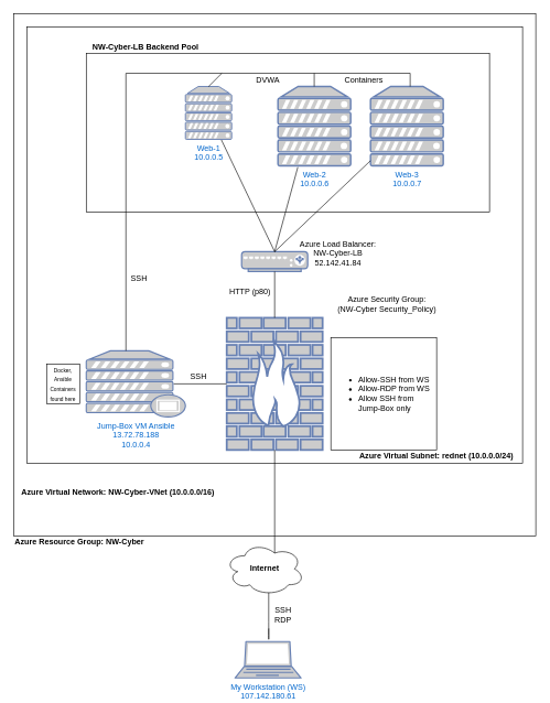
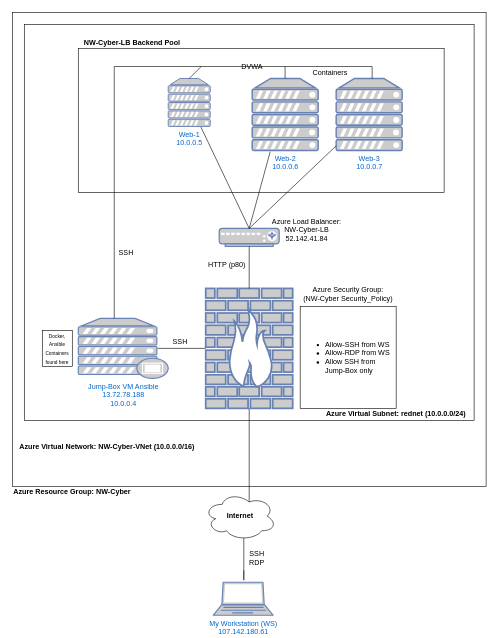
  <mxCell id="0" />
  <mxCell id="1" parent="0" />
  <mxCell id="2" value="&lt;b&gt;Internet&lt;/b&gt;" style="ellipse;shape=cloud;whiteSpace=wrap;html=1;" parent="1" vertex="1"><mxGeometry x="340" y="820" width="120" height="80" as="geometry" /></mxCell>
  <mxCell id="3" value="" style="endArrow=none;html=1;exitX=0.55;exitY=0.95;exitDx=0;exitDy=0;exitPerimeter=0;" parent="1" source="2" edge="1"><mxGeometry width="50" height="50" relative="1" as="geometry"><mxPoint x="700" y="580" as="sourcePoint" /><mxPoint x="406" y="950" as="targetPoint" /><Array as="points"><mxPoint x="406" y="950" /><mxPoint x="406" y="970" /></Array></mxGeometry></mxCell>
  <mxCell id="4" value="My Workstation (WS)&lt;br&gt;107.142.180.61" style="fontColor=#0066CC;verticalAlign=top;verticalLabelPosition=bottom;labelPosition=center;align=center;html=1;outlineConnect=0;fillColor=#CCCCCC;strokeColor=#6881B3;gradientColor=none;gradientDirection=north;strokeWidth=2;shape=mxgraph.networks.laptop;" parent="1" vertex="1"><mxGeometry x="355" y="970" width="100" height="55" as="geometry" /></mxCell>
  <mxCell id="5" value="SSH&lt;br&gt;RDP" style="text;html=1;strokeColor=none;fillColor=none;align=center;verticalAlign=middle;whiteSpace=wrap;rounded=0;" parent="1" vertex="1"><mxGeometry x="408" y="920" width="40" height="20" as="geometry" /></mxCell>
  <mxCell id="6" value="" style="whiteSpace=wrap;html=1;aspect=fixed;" parent="1" vertex="1"><mxGeometry x="20" y="20" width="790" height="790" as="geometry" /></mxCell>
  <mxCell id="7" value="" style="rounded=0;whiteSpace=wrap;html=1;" parent="1" vertex="1"><mxGeometry x="40" y="40" width="750" height="660" as="geometry" /></mxCell>
  <mxCell id="8" value="" style="endArrow=none;html=1;exitX=0.625;exitY=0.2;exitDx=0;exitDy=0;exitPerimeter=0;entryX=0.5;entryY=1;entryDx=0;entryDy=0;" parent="1" source="2" target="6" edge="1"><mxGeometry width="50" height="50" relative="1" as="geometry"><mxPoint x="700" y="570" as="sourcePoint" /><mxPoint x="750" y="520" as="targetPoint" /></mxGeometry></mxCell>
  <mxCell id="9" value="Azure Resource Group: NW-Cyber" style="text;html=1;strokeColor=none;fillColor=none;align=left;verticalAlign=middle;whiteSpace=wrap;rounded=0;fontStyle=1" parent="1" vertex="1"><mxGeometry x="20" y="810" width="210" height="20" as="geometry" /></mxCell>
  <mxCell id="10" value="Azure Virtual Network: NW-Cyber-VNet (10.0.0.0/16)" style="text;html=1;strokeColor=none;fillColor=none;align=left;verticalAlign=middle;whiteSpace=wrap;rounded=0;fontStyle=1" parent="1" vertex="1"><mxGeometry x="30" y="735" width="310" height="20" as="geometry" /></mxCell>
  <mxCell id="11" value="" style="fontColor=#0066CC;verticalAlign=top;verticalLabelPosition=bottom;labelPosition=center;align=center;html=1;outlineConnect=0;fillColor=#CCCCCC;strokeColor=#6881B3;gradientColor=none;gradientDirection=north;strokeWidth=2;shape=mxgraph.networks.firewall;" parent="1" vertex="1"><mxGeometry x="342.5" y="480" width="145" height="200" as="geometry" /></mxCell>
  <mxCell id="12" value="" style="endArrow=none;html=1;exitX=0.88;exitY=0.5;exitDx=0;exitDy=0;exitPerimeter=0;" parent="1" source="13" target="11" edge="1"><mxGeometry width="50" height="50" relative="1" as="geometry"><mxPoint x="270" y="640" as="sourcePoint" /><mxPoint x="210" y="590" as="targetPoint" /></mxGeometry></mxCell>
  <mxCell id="13" value="Jump-Box VM Ansible&lt;br&gt;13.72.78.188&lt;br&gt;10.0.0.4&lt;br&gt;&lt;div class=&quot;fxs-copyfield-wrapper&quot; style=&quot;color: rgb(0 , 0 , 0) ; font-weight: inherit ; font-size: 13px ; position: absolute ; top: 0px ; right: 0px ; width: 24px ; height: 18px ; outline: none&quot;&gt;&lt;div class=&quot;fxs-copyfield fxc-base msportalfx-form-formelement&quot; style=&quot;font-weight: inherit ; position: absolute ; width: 24px ; top: 0px ; right: 0px ; opacity: 0 ; outline: none&quot;&gt;&lt;div class=&quot;azc-formElementSubLabelContainer&quot; style=&quot;font-weight: inherit ; outline: none&quot;&gt;&lt;div class=&quot;azc-formElementContainer&quot; style=&quot;font-weight: inherit ; outline: none&quot;&gt;&lt;div class=&quot;fxc-copyablelabel fxc-copyablelabel-disabled&quot; style=&quot;font-weight: inherit ; overflow: hidden ; padding: 0px ; background-color: transparent ; margin: -3px 0px -3px -0.5px ; outline: none&quot;&gt;&lt;div class=&quot;fxc-copyablelabel-copybutton fxc-copyablelabel-alignbutton fxc-base azc-control azc-button fxt-button fxs-inner-solid-border azc-button-default fxs-portal-button-primary&quot; tabindex=&quot;0&quot; style=&quot;align-items: center ; justify-content: center ; border-width: 0px ; border-style: solid ; box-sizing: border-box ; overflow: hidden ; min-width: 0px ; padding: 2px 1px 0px ; height: 24px ; cursor: pointer ; text-align: center ; line-height: 1.385 ; background: none rgb(255 , 255 , 255) ; color: rgb(255 , 255 , 255) ; outline-width: 1px ; border-radius: 2px ; text-overflow: ellipsis ; position: relative ; float: right ; display: table ; margin: 0px ; border-color: rgb(0 , 120 , 212) ; font-family: &amp;#34;az_ea_font&amp;#34; , &amp;#34;segoe ui&amp;#34; , &amp;#34;az_font&amp;#34; , , , &amp;#34;blinkmacsystemfont&amp;#34; , &amp;#34;roboto&amp;#34; , &amp;#34;oxygen&amp;#34; , &amp;#34;ubuntu&amp;#34; , &amp;#34;cantarell&amp;#34; , &amp;#34;open sans&amp;#34; , &amp;#34;helvetica neue&amp;#34; , sans-serif ; outline-style: none&quot;&gt;&lt;div class=&quot;fxc-copyablelabel-clicked fxc-copyablelabel-anchor&quot; style=&quot;font-weight: inherit ; position: absolute ; height: 0px ; width: 12px ; top: 4.797px ; left: 6px ; outline: none&quot;&gt;&lt;/div&gt;&lt;div class=&quot;fxc-copyablelabel-hover fxc-copyablelabel-anchor fxc-base fxc-dockedballoon azc-control azc-control-disabled azc-dockedballoon azc-dockedballoon-validation azc-bg-default&quot; style=&quot;font-weight: inherit ; display: inline-block ; vertical-align: top ; box-sizing: border-box ; border-color: rgba(127 , 127 , 127 , 0.7) ; position: absolute ; height: 0px ; width: 12px ; top: 4.797px ; left: 6px ; outline: none&quot;&gt;&lt;div class=&quot;azc-dockedballoon-anchor&quot; tabindex=&quot;0&quot; style=&quot;font-size: 12px ; font-weight: bold ; cursor: pointer ; line-height: 16px ; visibility: hidden ; outline: none&quot;&gt;&lt;span class=&quot;azc-nonFabric-svg&quot; style=&quot;font-weight: inherit ; outline: none&quot;&gt;&lt;/span&gt;&lt;/div&gt;&lt;/div&gt;&lt;div class=&quot;fxc-copyablelabel-copyimage&quot; style=&quot;font-weight: inherit ; vertical-align: middle ; padding: 3px ; width: 22px ; height: 22px ; box-sizing: border-box ; display: inline-block ; outline: none&quot;&gt;&lt;/div&gt;&lt;/div&gt;&lt;br class=&quot;Apple-interchange-newline&quot;&gt;&lt;/div&gt;&lt;/div&gt;&lt;/div&gt;&lt;/div&gt;&lt;/div&gt;" style="fontColor=#0066CC;verticalAlign=top;verticalLabelPosition=bottom;labelPosition=center;align=center;html=1;outlineConnect=0;fillColor=#CCCCCC;strokeColor=#6881B3;gradientColor=none;gradientDirection=north;strokeWidth=2;shape=mxgraph.networks.proxy_server;" parent="1" vertex="1"><mxGeometry x="130" y="530" width="150" height="100" as="geometry" /></mxCell>
  <mxCell id="14" value="" style="endArrow=none;html=1;exitX=0.5;exitY=1;exitDx=0;exitDy=0;exitPerimeter=0;entryX=0.5;entryY=1;entryDx=0;entryDy=0;" parent="1" source="11" target="6" edge="1"><mxGeometry width="50" height="50" relative="1" as="geometry"><mxPoint x="700" y="540" as="sourcePoint" /><mxPoint x="750" y="490" as="targetPoint" /></mxGeometry></mxCell>
- <mxCell id="15" value="Azure Security Group: &lt;br&gt;(NW-Cyber Security_Policy)" style="text;html=1;strokeColor=none;fillColor=none;align=center;verticalAlign=middle;whiteSpace=wrap;rounded=0;" parent="1" vertex="1"><mxGeometry x="505" y="450" width="160" height="20" as="geometry" /></mxCell>
+ <mxCell id="15" value="Azure Security Group: &lt;br&gt;(NW-Cyber Security_Policy)" style="text;html=1;strokeColor=none;fillColor=none;align=center;verticalAlign=middle;whiteSpace=wrap;rounded=0;" parent="1" vertex="1"><mxGeometry x="500" y="480" width="160" height="20" as="geometry" /></mxCell>
  <mxCell id="16" value="SSH" style="text;html=1;strokeColor=none;fillColor=none;align=center;verticalAlign=middle;whiteSpace=wrap;rounded=0;" parent="1" vertex="1"><mxGeometry x="280" y="560" width="40" height="20" as="geometry" /></mxCell>
  <mxCell id="17" value="Azure Virtual Subnet: rednet (10.0.0.0/24)" style="text;html=1;strokeColor=none;fillColor=none;align=center;verticalAlign=middle;whiteSpace=wrap;rounded=0;fontStyle=1" parent="1" vertex="1"><mxGeometry x="530" y="680" width="260" height="20" as="geometry" /></mxCell>
  <mxCell id="18" value="" style="rounded=0;whiteSpace=wrap;html=1;" parent="1" vertex="1"><mxGeometry x="130" y="80" width="610" height="240" as="geometry" /></mxCell>
  <mxCell id="19" value="" style="fontColor=#0066CC;verticalAlign=top;verticalLabelPosition=bottom;labelPosition=center;align=center;html=1;outlineConnect=0;fillColor=#CCCCCC;strokeColor=#6881B3;gradientColor=none;gradientDirection=north;strokeWidth=2;shape=mxgraph.networks.load_balancer;" parent="1" vertex="1"><mxGeometry x="365" y="380" width="100" height="30" as="geometry" /></mxCell>
  <mxCell id="20" value="Azure Load Balancer: NW-Cyber-LB&lt;br&gt;52.142.41.84" style="text;html=1;strokeColor=none;fillColor=none;align=center;verticalAlign=middle;whiteSpace=wrap;rounded=0;" parent="1" vertex="1"><mxGeometry x="446.25" y="370" width="130" height="25" as="geometry" /></mxCell>
  <mxCell id="21" value="" style="endArrow=none;html=1;entryX=0.5;entryY=1;entryDx=0;entryDy=0;entryPerimeter=0;exitX=0.5;exitY=0;exitDx=0;exitDy=0;exitPerimeter=0;" parent="1" source="11" target="19" edge="1"><mxGeometry width="50" height="50" relative="1" as="geometry"><mxPoint x="260" y="435" as="sourcePoint" /><mxPoint x="310" y="385" as="targetPoint" /></mxGeometry></mxCell>
  <mxCell id="22" value="" style="endArrow=none;html=1;exitX=0.5;exitY=0;exitDx=0;exitDy=0;exitPerimeter=0;" parent="1" source="19" target="23" edge="1"><mxGeometry width="50" height="50" relative="1" as="geometry"><mxPoint x="290" y="600" as="sourcePoint" /><mxPoint x="340" y="550" as="targetPoint" /></mxGeometry></mxCell>
  <mxCell id="23" value="Web-1&lt;br&gt;10.0.0.5" style="fontColor=#0066CC;verticalAlign=top;verticalLabelPosition=bottom;labelPosition=center;align=center;html=1;outlineConnect=0;fillColor=#CCCCCC;strokeColor=#6881B3;gradientColor=none;gradientDirection=north;strokeWidth=2;shape=mxgraph.networks.server;" parent="1" vertex="1"><mxGeometry x="280" y="130" width="70" height="80" as="geometry" /></mxCell>
  <mxCell id="24" value="Web-3&lt;br&gt;10.0.0.7" style="fontColor=#0066CC;verticalAlign=top;verticalLabelPosition=bottom;labelPosition=center;align=center;html=1;outlineConnect=0;fillColor=#CCCCCC;strokeColor=#6881B3;gradientColor=none;gradientDirection=north;strokeWidth=2;shape=mxgraph.networks.server;" parent="1" vertex="1"><mxGeometry x="560" y="130" width="110" height="120" as="geometry" /></mxCell>
  <mxCell id="25" value="Web-2&lt;br&gt;10.0.0.6" style="fontColor=#0066CC;verticalAlign=top;verticalLabelPosition=bottom;labelPosition=center;align=center;html=1;outlineConnect=0;fillColor=#CCCCCC;strokeColor=#6881B3;gradientColor=none;gradientDirection=north;strokeWidth=2;shape=mxgraph.networks.server;" parent="1" vertex="1"><mxGeometry x="420" y="130" width="110" height="120" as="geometry" /></mxCell>
  <mxCell id="26" value="" style="endArrow=none;html=1;exitX=0.5;exitY=0;exitDx=0;exitDy=0;exitPerimeter=0;entryX=0.273;entryY=1.017;entryDx=0;entryDy=0;entryPerimeter=0;" parent="1" source="19" target="25" edge="1"><mxGeometry width="50" height="50" relative="1" as="geometry"><mxPoint x="425" y="390" as="sourcePoint" /><mxPoint x="370.263" y="260" as="targetPoint" /></mxGeometry></mxCell>
  <mxCell id="27" value="" style="endArrow=none;html=1;exitX=0.5;exitY=0;exitDx=0;exitDy=0;exitPerimeter=0;" parent="1" source="19" target="24" edge="1"><mxGeometry width="50" height="50" relative="1" as="geometry"><mxPoint x="420" y="380" as="sourcePoint" /><mxPoint x="380.263" y="270" as="targetPoint" /></mxGeometry></mxCell>
  <mxCell id="28" value="" style="endArrow=none;html=1;" parent="1" edge="1"><mxGeometry width="50" height="50" relative="1" as="geometry"><mxPoint x="190" y="530" as="sourcePoint" /><mxPoint x="190" y="110" as="targetPoint" /></mxGeometry></mxCell>
  <mxCell id="29" value="" style="endArrow=none;html=1;" parent="1" edge="1"><mxGeometry width="50" height="50" relative="1" as="geometry"><mxPoint x="620" y="110" as="sourcePoint" /><mxPoint x="190" y="110" as="targetPoint" /></mxGeometry></mxCell>
  <mxCell id="30" value="" style="endArrow=none;html=1;entryX=0.5;entryY=0;entryDx=0;entryDy=0;entryPerimeter=0;" parent="1" target="23" edge="1"><mxGeometry width="50" height="50" relative="1" as="geometry"><mxPoint x="335" y="110" as="sourcePoint" /><mxPoint x="350" y="450" as="targetPoint" /></mxGeometry></mxCell>
  <mxCell id="31" value="" style="endArrow=none;html=1;entryX=0.5;entryY=0;entryDx=0;entryDy=0;entryPerimeter=0;" parent="1" edge="1"><mxGeometry width="50" height="50" relative="1" as="geometry"><mxPoint x="474.86" y="110" as="sourcePoint" /><mxPoint x="474.86" y="130" as="targetPoint" /></mxGeometry></mxCell>
  <mxCell id="32" value="" style="endArrow=none;html=1;entryX=0.5;entryY=0;entryDx=0;entryDy=0;entryPerimeter=0;" parent="1" edge="1"><mxGeometry width="50" height="50" relative="1" as="geometry"><mxPoint x="620" y="110" as="sourcePoint" /><mxPoint x="620" y="130" as="targetPoint" /></mxGeometry></mxCell>
  <mxCell id="33" value="NW-Cyber-LB Backend Pool" style="text;html=1;strokeColor=none;fillColor=none;align=center;verticalAlign=middle;whiteSpace=wrap;rounded=0;fontStyle=1" parent="1" vertex="1"><mxGeometry x="130" y="60" width="180" height="20" as="geometry" /></mxCell>
  <mxCell id="34" value="SSH" style="text;html=1;strokeColor=none;fillColor=none;align=center;verticalAlign=middle;whiteSpace=wrap;rounded=0;" parent="1" vertex="1"><mxGeometry x="190" y="410" width="40" height="20" as="geometry" /></mxCell>
- <mxCell id="35" value="DVWA" style="text;html=1;strokeColor=none;fillColor=none;align=center;verticalAlign=middle;whiteSpace=wrap;rounded=0;" parent="1" vertex="1"><mxGeometry x="385" y="110" width="40" height="20" as="geometry" /></mxCell>
+ <mxCell id="35" value="DVWA" style="text;html=1;strokeColor=none;fillColor=none;align=center;verticalAlign=middle;whiteSpace=wrap;rounded=0;" parent="1" vertex="1"><mxGeometry x="400" y="100" width="40" height="20" as="geometry" /></mxCell>
  <mxCell id="36" value="Containers" style="text;html=1;strokeColor=none;fillColor=none;align=center;verticalAlign=middle;whiteSpace=wrap;rounded=0;" parent="1" vertex="1"><mxGeometry x="530" y="110" width="40" height="20" as="geometry" /></mxCell>
  <mxCell id="37" value="HTTP (p80)" style="text;html=1;strokeColor=none;fillColor=none;align=center;verticalAlign=middle;whiteSpace=wrap;rounded=0;" parent="1" vertex="1"><mxGeometry x="342.5" y="430" width="70" height="20" as="geometry" /></mxCell>
  <mxCell id="38" value="&lt;ul&gt;&lt;li&gt;Allow-SSH from WS&lt;/li&gt;&lt;li&gt;Allow-RDP from WS&lt;/li&gt;&lt;li&gt;Allow SSH from Jump-Box only&lt;/li&gt;&lt;/ul&gt;" style="rounded=0;whiteSpace=wrap;html=1;align=left;" parent="1" vertex="1"><mxGeometry x="500" y="510" width="160" height="170" as="geometry" /></mxCell>
  <mxCell id="39" value="&lt;font style=&quot;font-size: 8px&quot;&gt;Docker, Ansible Containers found here&lt;/font&gt;" style="text;html=1;fillColor=none;align=center;verticalAlign=middle;whiteSpace=wrap;rounded=0;strokeColor=#000000;" parent="1" vertex="1"><mxGeometry x="70" y="550" width="50" height="60" as="geometry" /></mxCell>
